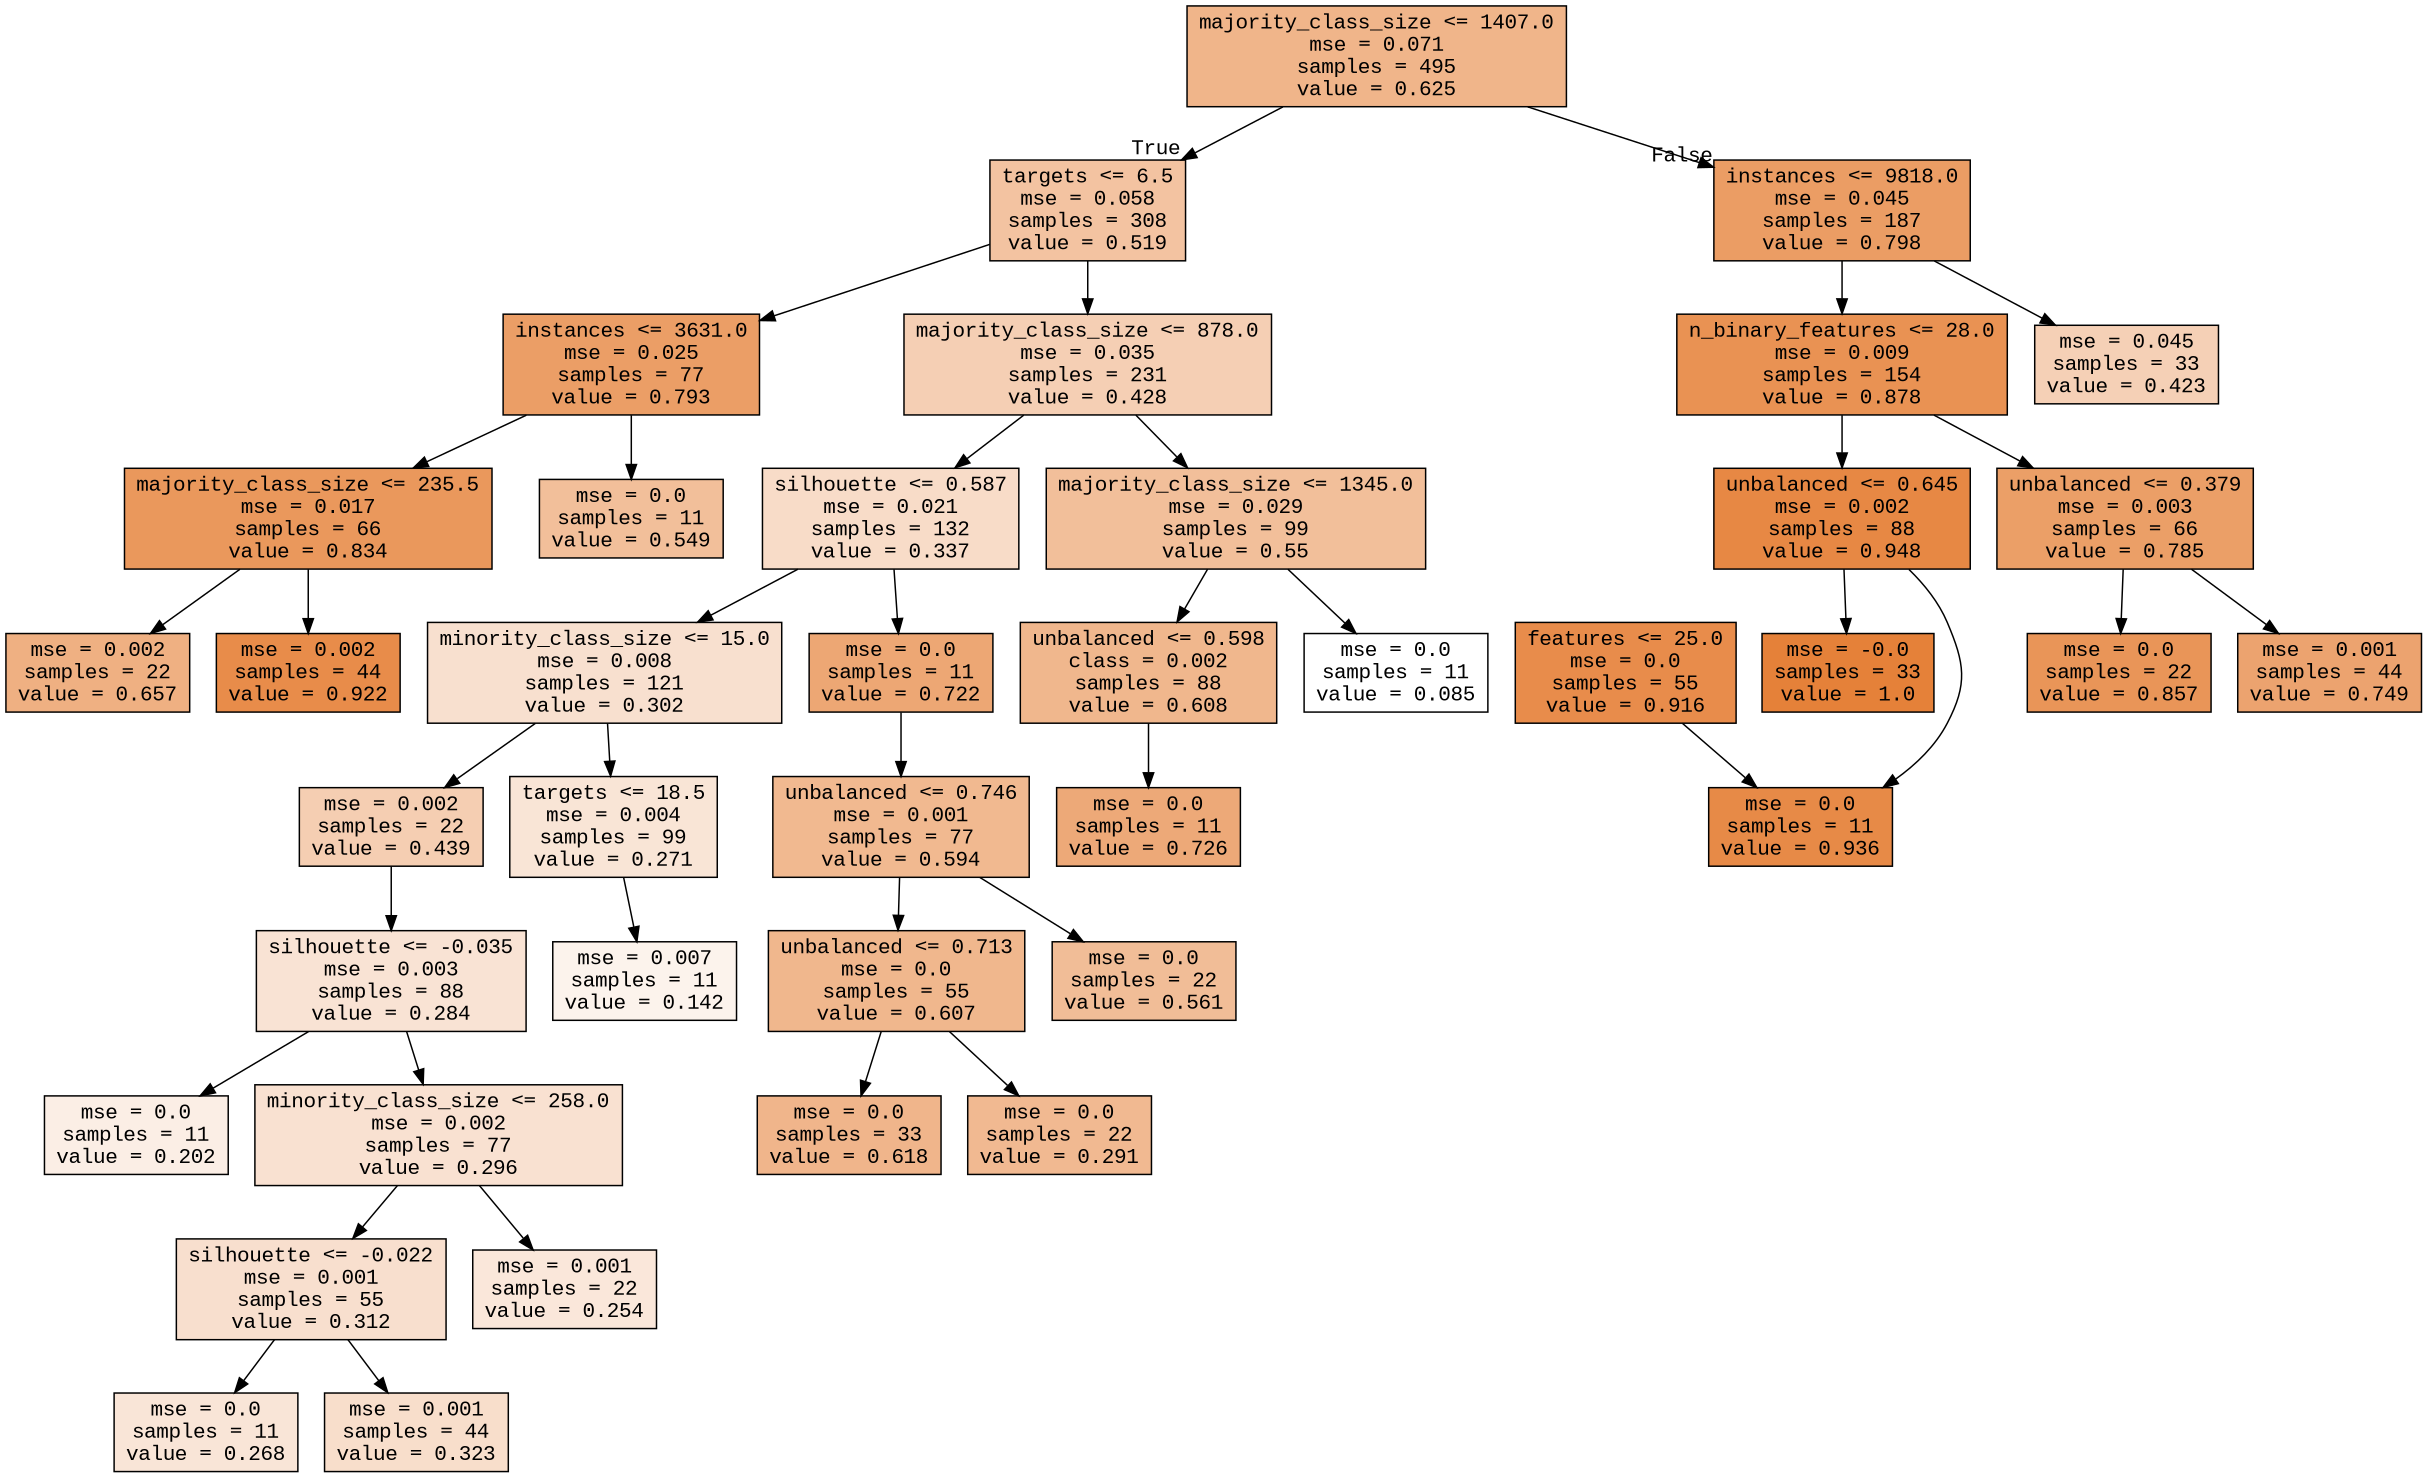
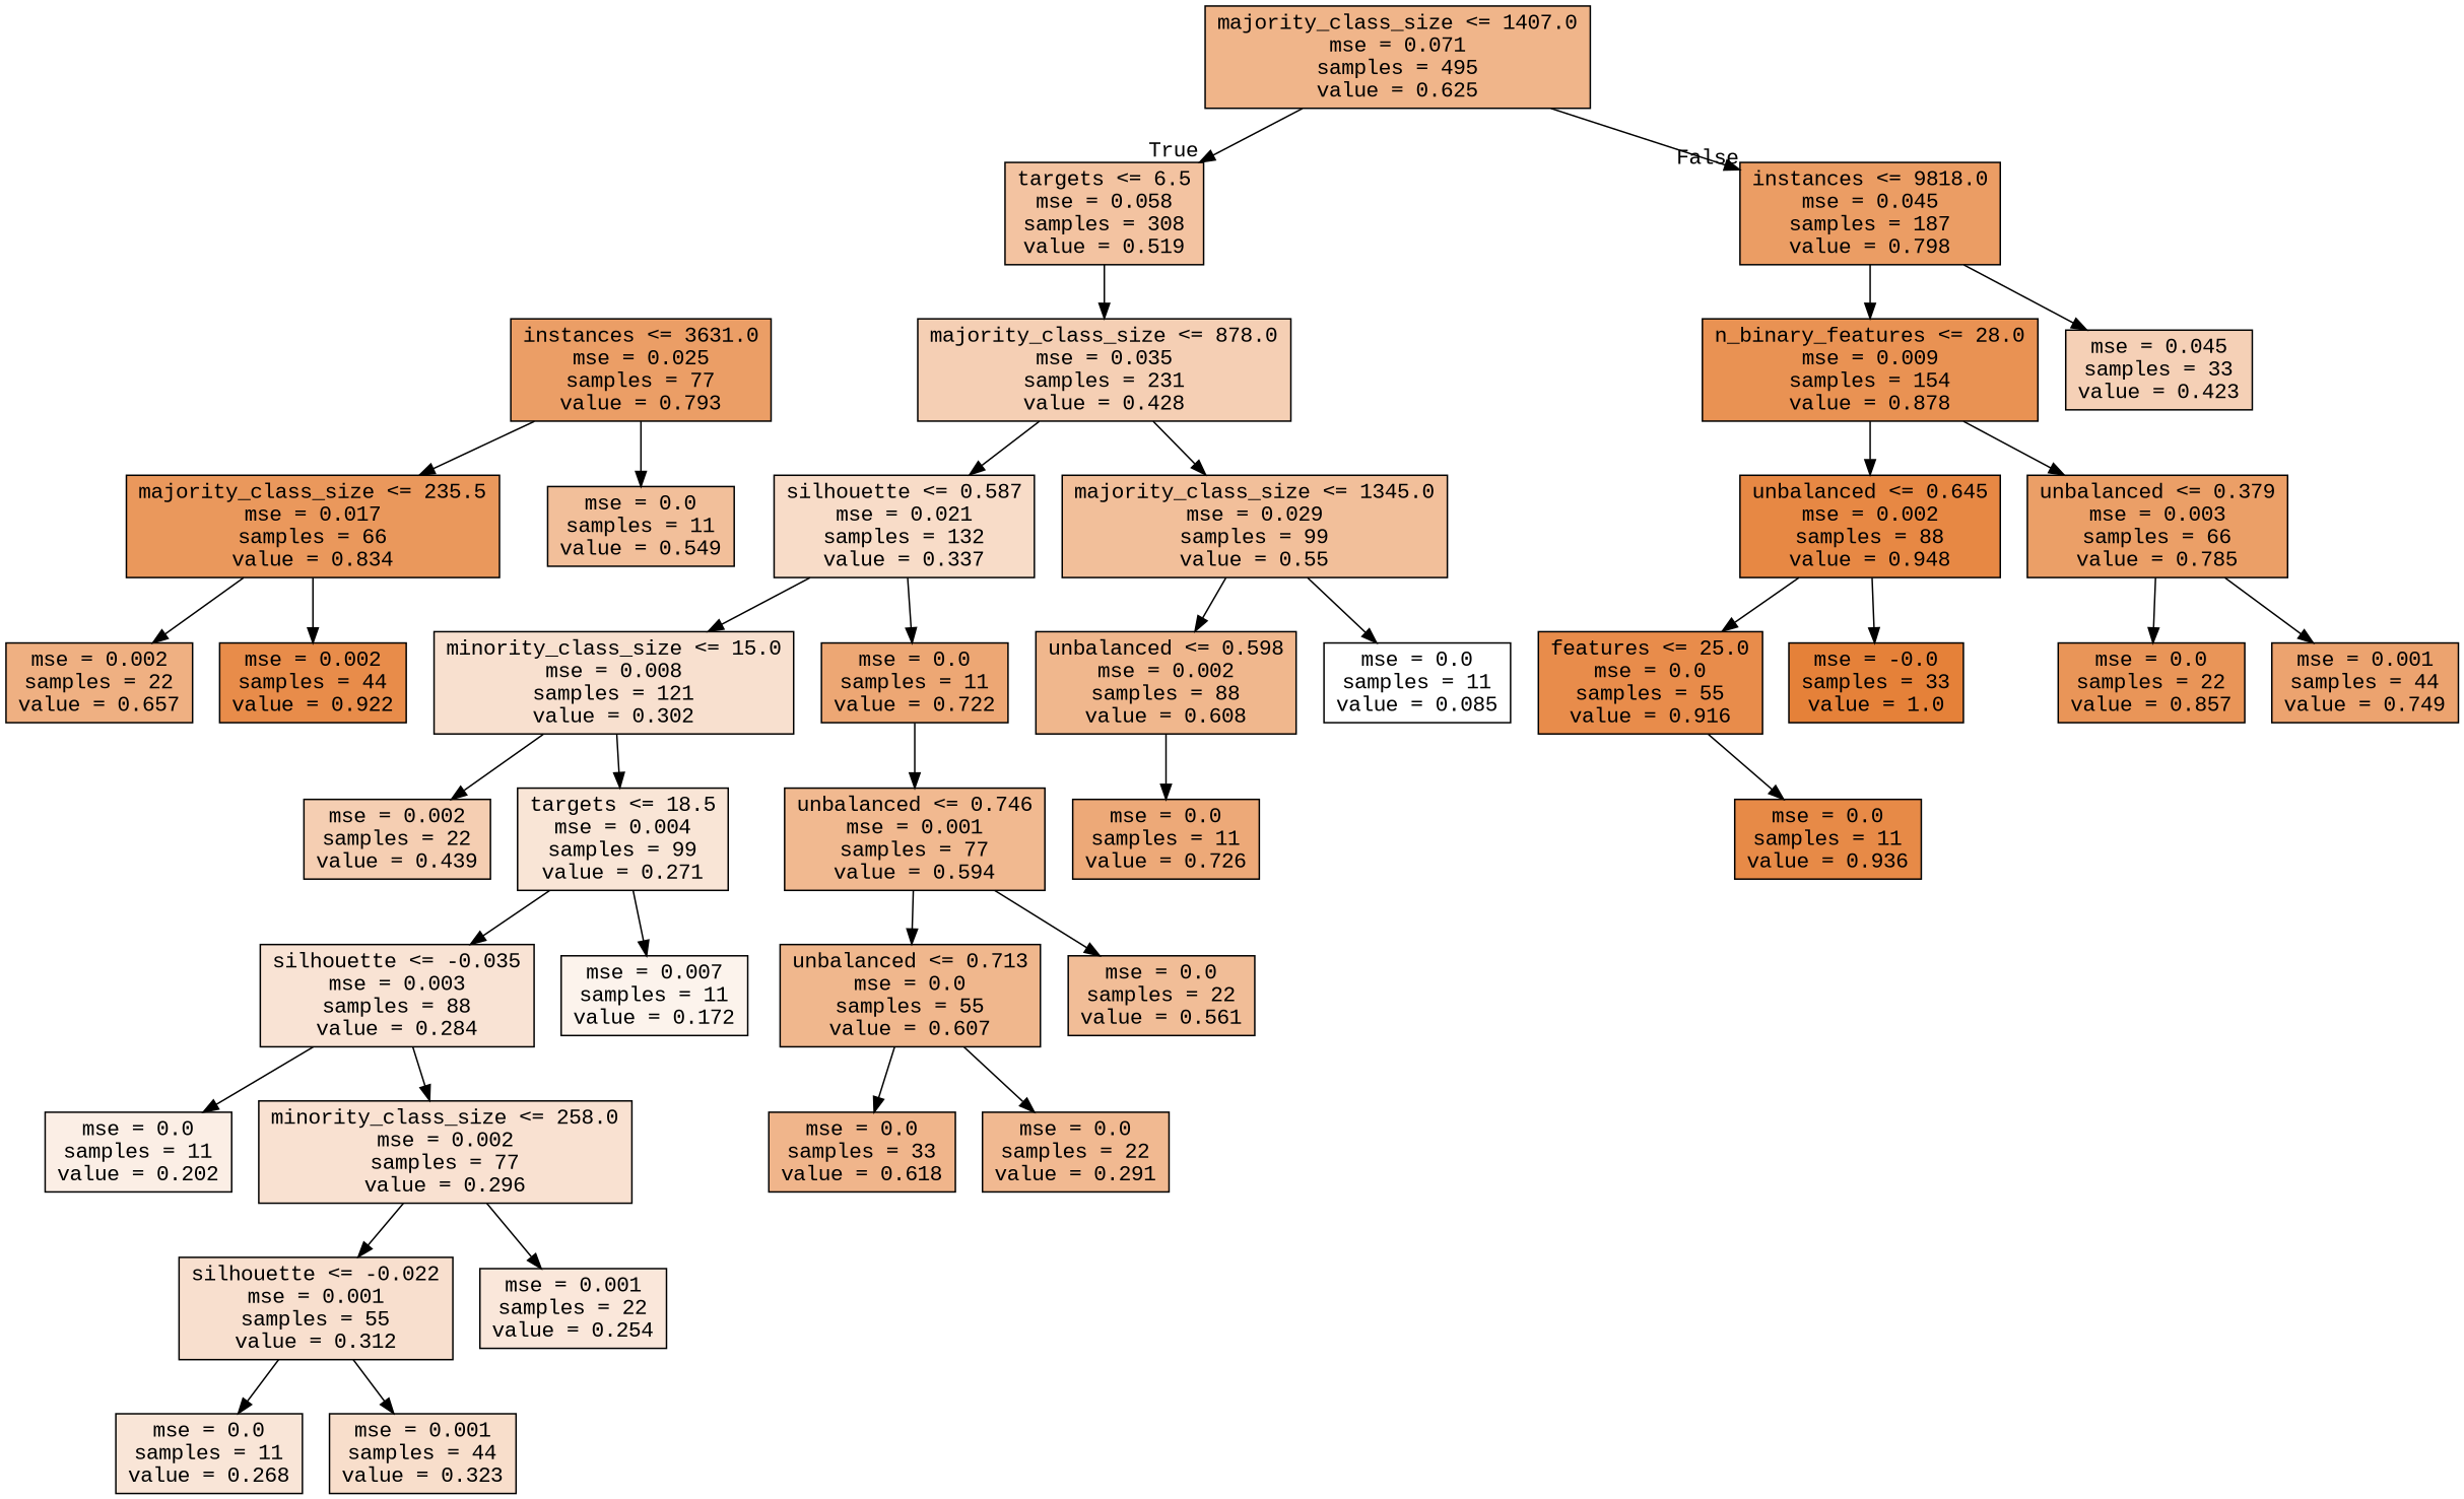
  digraph {
    fontname="Liberation Mono"
    node [color=black fillcolor="#e5813992" fontname="Liberation Mono" shape=box style=filled]
    edge [fontname="Liberation Mono"]
    n1 [fillcolor="#e5813996" label="majority_class_size <= 1407.0\nmse = 0.071\nsamples = 495\nvalue = 0.625"]
    n2 [fillcolor="#e5813979" label="targets <= 6.5\nmse = 0.058\nsamples = 308\nvalue = 0.519"]
    n3 [fillcolor="#e58139c7" label="instances <= 9818.0\nmse = 0.045\nsamples = 187\nvalue = 0.798"]
    n4 [fillcolor="#e58139c5" label="instances <= 3631.0\nmse = 0.025\nsamples = 77\nvalue = 0.793"]
    n5 [fillcolor="#e5813960" label="majority_class_size <= 878.0\nmse = 0.035\nsamples = 231\nvalue = 0.428"]
    n6 [fillcolor="#e58139dd" label="n_binary_features <= 28.0\nmse = 0.009\nsamples = 154\nvalue = 0.878"]
    n7 [fillcolor="#e581395e" label="mse = 0.045\nsamples = 33\nvalue = 0.423"]
    n8 [fillcolor="#e58139d1" label="majority_class_size <= 235.5\nmse = 0.017\nsamples = 66\nvalue = 0.834"]
    n9 [fillcolor="#e5813981" label="mse = 0.0\nsamples = 11\nvalue = 0.549"]
    n10 [fillcolor="#e5813946" label="silhouette <= 0.587\nmse = 0.021\nsamples = 132\nvalue = 0.337"]
    n11 [fillcolor="#e5813982" label="majority_class_size <= 1345.0\nmse = 0.029\nsamples = 99\nvalue = 0.55"]
    n12 [fillcolor="#e58139a0" label="mse = 0.002\nsamples = 22\nvalue = 0.657"]
    n13 [fillcolor="#e58139e9" label="mse = 0.002\nsamples = 44\nvalue = 0.922"]
    n14 [fillcolor="#e581393d" label="minority_class_size <= 15.0\nmse = 0.008\nsamples = 121\nvalue = 0.302"]
    n15 [fillcolor="#e58139b2" label="mse = 0.0\nsamples = 11\nvalue = 0.722"]
-   n16 [label="unbalanced <= 0.598\nclass = 0.002\nsamples = 88\nvalue = 0.608"]
+   n16 [label="unbalanced <= 0.598\nmse = 0.002\nsamples = 88\nvalue = 0.608"]
    n17 [fillcolor="#e5813900" label="mse = 0.0\nsamples = 11\nvalue = 0.085"]
    n18 [fillcolor="#e5813963" label="mse = 0.002\nsamples = 22\nvalue = 0.439"]
    n19 [fillcolor="#e5813934" label="targets <= 18.5\nmse = 0.004\nsamples = 99\nvalue = 0.271"]
    n20 [fillcolor="#e581398e" label="unbalanced <= 0.746\nmse = 0.001\nsamples = 77\nvalue = 0.594"]
    n21 [fillcolor="#e5813937" label="silhouette <= -0.035\nmse = 0.003\nsamples = 88\nvalue = 0.284"]
-   n22 [fillcolor="#e5813918" label="mse = 0.007\nsamples = 11\nvalue = 0.142"]
+   n22 [fillcolor="#e5813918" label="mse = 0.007\nsamples = 11\nvalue = 0.172"]
    n23 [fillcolor="#e5813921" label="mse = 0.0\nsamples = 11\nvalue = 0.202"]
    n24 [fillcolor="#e581393b" label="minority_class_size <= 258.0\nmse = 0.002\nsamples = 77\nvalue = 0.296"]
    n25 [fillcolor="#e581393f" label="silhouette <= -0.022\nmse = 0.001\nsamples = 55\nvalue = 0.312"]
    n26 [fillcolor="#e581392f" label="mse = 0.001\nsamples = 22\nvalue = 0.254"]
    n27 [fillcolor="#e5813933" label="mse = 0.0\nsamples = 11\nvalue = 0.268"]
    n28 [fillcolor="#e5813942" label="mse = 0.001\nsamples = 44\nvalue = 0.323"]
    n29 [fillcolor="#e58139ad" label="mse = 0.0\nsamples = 11\nvalue = 0.726"]
    n30 [label="unbalanced <= 0.713\nmse = 0.0\nsamples = 55\nvalue = 0.607"]
    n31 [fillcolor="#e5813985" label="mse = 0.0\nsamples = 22\nvalue = 0.561"]
    n32 [fillcolor="#e5813995" label="mse = 0.0\nsamples = 33\nvalue = 0.618"]
    n33 [fillcolor="#e581398d" label="mse = 0.0\nsamples = 22\nvalue = 0.291"]
    n34 [fillcolor="#e58139f0" label="unbalanced <= 0.645\nmse = 0.002\nsamples = 88\nvalue = 0.948"]
    n35 [fillcolor="#e58139c3" label="unbalanced <= 0.379\nmse = 0.003\nsamples = 66\nvalue = 0.785"]
    n36 [fillcolor="#e58139e8" label="features <= 25.0\nmse = 0.0\nsamples = 55\nvalue = 0.916"]
    n37 [fillcolor="#e58139ff" label="mse = -0.0\nsamples = 33\nvalue = 1.0"]
    n38 [fillcolor="#e58139d7" label="mse = 0.0\nsamples = 22\nvalue = 0.857"]
    n39 [fillcolor="#e58139b9" label="mse = 0.001\nsamples = 44\nvalue = 0.749"]
    n40 [fillcolor="#e58139ed" label="mse = 0.0\nsamples = 11\nvalue = 0.936"]
    n1 -> n2 [headlabel=True labelangle=45 labeldistance=2.5]
    n1 -> n3 [headlabel=False labelangle=-45 labeldistance=2.5]
-   n2 -> n4
    n2 -> n5
    n3 -> n6
    n3 -> n7
    n4 -> n8
    n4 -> n9
    n5 -> n10
    n5 -> n11
    n6 -> n34
    n6 -> n35
    n8 -> n12
    n8 -> n13
    n10 -> n14
    n10 -> n15
    n11 -> n16
    n11 -> n17
    n14 -> n18
    n14 -> n19
    n15 -> n20
    n16 -> n29
-   n18 -> n21
+   n19 -> n21
    n19 -> n22
    n20 -> n30
    n20 -> n31
    n21 -> n23
    n21 -> n24
    n24 -> n25
    n24 -> n26
    n25 -> n27
    n25 -> n28
    n30 -> n32
    n30 -> n33
-   n34 -> n40
+   n34 -> n36
    n34 -> n37
    n35 -> n38
    n35 -> n39
    n36 -> n40
  }
